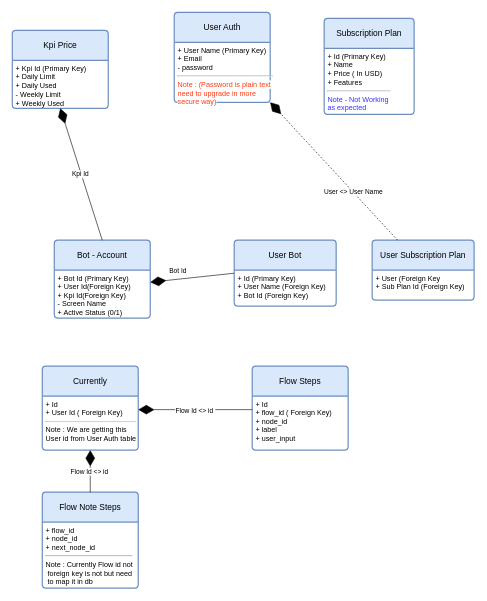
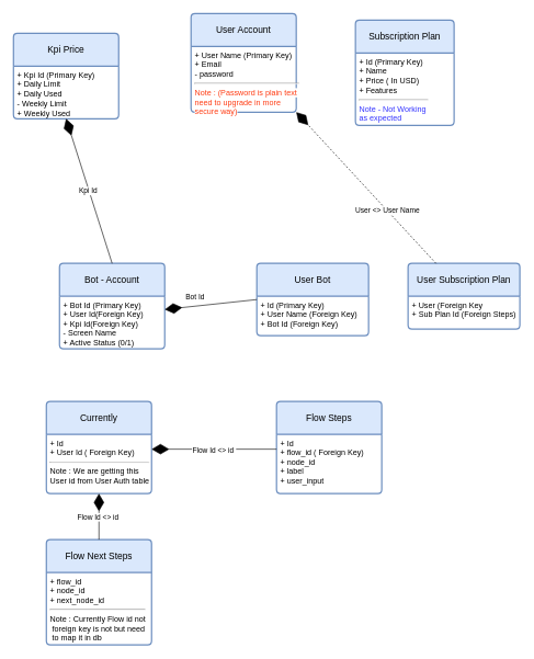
  <mxCell id="0" />
  <mxCell id="1" parent="0" />
  <mxCell id="2" value="Bot - Account" style="swimlane;childLayout=stackLayout;horizontal=1;startSize=50;horizontalStack=0;rounded=1;fontSize=14;fontStyle=0;strokeWidth=2;resizeParent=0;resizeLast=1;shadow=0;dashed=0;align=center;arcSize=4;whiteSpace=wrap;html=1;fillColor=#dae8fc;strokeColor=#6c8ebf;" parent="1" vertex="1"><mxGeometry x="90" y="400" width="160" height="130" as="geometry"><mxRectangle x="150" y="230" width="120" height="50" as="alternateBounds" /></mxGeometry></mxCell>
  <mxCell id="3" value="+ Bot Id (Primary Key)&lt;div&gt;+ User Id(Foreign Key)&lt;br&gt;+ Kpi Id(Foreign Key)&lt;br&gt;- Screen Name&amp;nbsp;&lt;/div&gt;&lt;div&gt;+ Active Status (0/1)&lt;/div&gt;&lt;div&gt;&lt;br&gt;&lt;/div&gt;" style="align=left;strokeColor=none;fillColor=none;spacingLeft=4;fontSize=12;verticalAlign=top;resizable=0;rotatable=0;part=1;html=1;" parent="2" vertex="1"><mxGeometry y="50" width="160" height="80" as="geometry" /></mxCell>
- <mxCell id="4" value="User Auth" style="swimlane;childLayout=stackLayout;horizontal=1;startSize=50;horizontalStack=0;rounded=1;fontSize=14;fontStyle=0;strokeWidth=2;resizeParent=0;resizeLast=1;shadow=0;dashed=0;align=center;arcSize=4;whiteSpace=wrap;html=1;fillColor=#dae8fc;strokeColor=#6c8ebf;" parent="1" vertex="1"><mxGeometry x="290" y="20" width="160" height="150" as="geometry"><mxRectangle x="260" width="120" height="50" as="alternateBounds" /></mxGeometry></mxCell>
+ <mxCell id="4" value="User Account" style="swimlane;childLayout=stackLayout;horizontal=1;startSize=50;horizontalStack=0;rounded=1;fontSize=14;fontStyle=0;strokeWidth=2;resizeParent=0;resizeLast=1;shadow=0;dashed=0;align=center;arcSize=4;whiteSpace=wrap;html=1;fillColor=#dae8fc;strokeColor=#6c8ebf;" parent="1" vertex="1"><mxGeometry x="290" y="20" width="160" height="150" as="geometry"><mxRectangle x="260" width="120" height="50" as="alternateBounds" /></mxGeometry></mxCell>
  <mxCell id="5" value="+ User Name (Primary Key)&lt;div&gt;+ Email&amp;nbsp;&lt;/div&gt;&lt;div&gt;- password&lt;/div&gt;&lt;hr&gt;&lt;div&gt;&lt;span style=&quot;background-color: light-dark(#ffffff, var(--ge-dark-color, #121212));&quot;&gt;&lt;font style=&quot;color: rgb(255, 59, 18);&quot;&gt;Note : (Password is plain text&amp;nbsp;&lt;/font&gt;&lt;/span&gt;&lt;/div&gt;&lt;div&gt;&lt;span style=&quot;background-color: light-dark(#ffffff, var(--ge-dark-color, #121212));&quot;&gt;&lt;font style=&quot;color: rgb(255, 59, 18);&quot;&gt;need to upgrade in more&amp;nbsp;&lt;/font&gt;&lt;/span&gt;&lt;/div&gt;&lt;div&gt;&lt;span style=&quot;background-color: light-dark(#ffffff, var(--ge-dark-color, #121212));&quot;&gt;&lt;font style=&quot;color: rgb(255, 59, 18);&quot;&gt;secure way)&lt;/font&gt;&lt;/span&gt;&amp;nbsp; &amp;nbsp;&lt;/div&gt;" style="align=left;strokeColor=none;fillColor=none;spacingLeft=4;fontSize=12;verticalAlign=top;resizable=0;rotatable=0;part=1;html=1;" parent="4" vertex="1"><mxGeometry y="50" width="160" height="100" as="geometry" /></mxCell>
  <mxCell id="6" value="Kpi Price" style="swimlane;childLayout=stackLayout;horizontal=1;startSize=50;horizontalStack=0;rounded=1;fontSize=14;fontStyle=0;strokeWidth=2;resizeParent=0;resizeLast=1;shadow=0;dashed=0;align=center;arcSize=4;whiteSpace=wrap;html=1;fillColor=#dae8fc;strokeColor=#6c8ebf;" parent="1" vertex="1"><mxGeometry x="20" y="50" width="160" height="130" as="geometry"><mxRectangle x="10" y="100" width="110" height="40" as="alternateBounds" /></mxGeometry></mxCell>
  <mxCell id="7" value="+ Kpi Id (Primary Key)&lt;div&gt;+ Daily Limit&lt;/div&gt;&lt;div&gt;+ Daily Used&amp;nbsp;&lt;/div&gt;&lt;div&gt;- Weekly Limit&lt;/div&gt;&lt;div&gt;+ Weekly Used&lt;span style=&quot;background-color: transparent;&quot;&gt;&amp;nbsp;&amp;nbsp;&lt;/span&gt;&lt;/div&gt;" style="align=left;strokeColor=none;fillColor=none;spacingLeft=4;fontSize=12;verticalAlign=top;resizable=0;rotatable=0;part=1;html=1;" parent="6" vertex="1"><mxGeometry y="50" width="160" height="80" as="geometry" /></mxCell>
  <mxCell id="8" value="Kpi Id&amp;nbsp;" style="endArrow=diamondThin;endFill=1;endSize=24;html=1;exitX=0.5;exitY=0;exitDx=0;exitDy=0;entryX=0.5;entryY=1;entryDx=0;entryDy=0;" parent="1" source="2" target="7" edge="1"><mxGeometry width="160" relative="1" as="geometry"><mxPoint x="590" y="310" as="sourcePoint" /><mxPoint x="90" y="180" as="targetPoint" /><Array as="points" /></mxGeometry></mxCell>
  <mxCell id="9" value="Subscription Plan" style="swimlane;childLayout=stackLayout;horizontal=1;startSize=50;horizontalStack=0;rounded=1;fontSize=14;fontStyle=0;strokeWidth=2;resizeParent=0;resizeLast=1;shadow=0;dashed=0;align=center;arcSize=4;whiteSpace=wrap;html=1;fillColor=#dae8fc;strokeColor=#6c8ebf;" parent="1" vertex="1"><mxGeometry x="540" y="30" width="150" height="160" as="geometry"><mxRectangle x="530" width="120" height="50" as="alternateBounds" /></mxGeometry></mxCell>
  <mxCell id="10" value="+ Id (Primary Key)&lt;div&gt;+ Name&lt;br&gt;+ Price ( In USD)&lt;br&gt;+ Features&lt;/div&gt;&lt;hr&gt;&lt;div&gt;&lt;font style=&quot;color: rgb(51, 51, 255);&quot;&gt;Note - Not Working&amp;nbsp;&lt;/font&gt;&lt;/div&gt;&lt;div&gt;&lt;font style=&quot;color: rgb(51, 51, 255);&quot;&gt;as expected&lt;/font&gt;&amp;nbsp;&lt;/div&gt;&lt;div&gt;&lt;br&gt;&lt;/div&gt;&lt;div&gt;&lt;br&gt;&lt;/div&gt;" style="align=left;strokeColor=none;fillColor=none;spacingLeft=4;fontSize=12;verticalAlign=top;resizable=0;rotatable=0;part=1;html=1;" parent="9" vertex="1"><mxGeometry y="50" width="150" height="110" as="geometry" /></mxCell>
  <mxCell id="11" value="User Subscription Plan" style="swimlane;childLayout=stackLayout;horizontal=1;startSize=50;horizontalStack=0;rounded=1;fontSize=14;fontStyle=0;strokeWidth=2;resizeParent=0;resizeLast=1;shadow=0;dashed=0;align=center;arcSize=4;whiteSpace=wrap;html=1;fillColor=#dae8fc;strokeColor=#6c8ebf;" parent="1" vertex="1"><mxGeometry x="620" y="400" width="170" height="100" as="geometry"><mxRectangle x="600" y="240" width="120" height="50" as="alternateBounds" /></mxGeometry></mxCell>
- <mxCell id="12" value="+ User (Foreign Key&lt;div&gt;+ Sub Plan Id (Foreign Key)&lt;br&gt;&lt;span style=&quot;background-color: transparent;&quot;&gt;&amp;nbsp;&lt;/span&gt;&lt;/div&gt;&lt;div&gt;&lt;br&gt;&lt;/div&gt;&lt;div&gt;&lt;br&gt;&lt;/div&gt;" style="align=left;strokeColor=none;fillColor=none;spacingLeft=4;fontSize=12;verticalAlign=top;resizable=0;rotatable=0;part=1;html=1;" parent="11" vertex="1"><mxGeometry y="50" width="170" height="50" as="geometry" /></mxCell>
+ <mxCell id="12" value="+ User (Foreign Key&lt;div&gt;+ Sub Plan Id (Foreign Steps)&lt;br&gt;&lt;span style=&quot;background-color: transparent;&quot;&gt;&amp;nbsp;&lt;/span&gt;&lt;/div&gt;&lt;div&gt;&lt;br&gt;&lt;/div&gt;&lt;div&gt;&lt;br&gt;&lt;/div&gt;" style="align=left;strokeColor=none;fillColor=none;spacingLeft=4;fontSize=12;verticalAlign=top;resizable=0;rotatable=0;part=1;html=1;" parent="11" vertex="1"><mxGeometry y="50" width="170" height="50" as="geometry" /></mxCell>
  <mxCell id="13" value="" style="endArrow=diamondThin;endFill=1;endSize=24;html=1;entryX=1;entryY=1;entryDx=0;entryDy=0;exitX=0.25;exitY=0;exitDx=0;exitDy=0;dashed=1;" parent="1" source="11" target="4" edge="1"><mxGeometry width="160" relative="1" as="geometry"><mxPoint x="540" y="600" as="sourcePoint" /><mxPoint x="483" y="490" as="targetPoint" /></mxGeometry></mxCell>
  <mxCell id="14" value="User &amp;lt;&amp;gt; User Name&amp;nbsp;" style="edgeLabel;html=1;align=center;verticalAlign=middle;resizable=0;points=[];" parent="13" vertex="1" connectable="0"><mxGeometry x="-0.306" y="-1" relative="1" as="geometry"><mxPoint as="offset" /></mxGeometry></mxCell>
  <mxCell id="15" value="User Bot" style="swimlane;childLayout=stackLayout;horizontal=1;startSize=50;horizontalStack=0;rounded=1;fontSize=14;fontStyle=0;strokeWidth=2;resizeParent=0;resizeLast=1;shadow=0;dashed=0;align=center;arcSize=4;whiteSpace=wrap;html=1;fillColor=#dae8fc;strokeColor=#6c8ebf;" parent="1" vertex="1"><mxGeometry x="390" y="400" width="170" height="110" as="geometry"><mxRectangle x="410" y="230" width="120" height="50" as="alternateBounds" /></mxGeometry></mxCell>
  <mxCell id="16" value="+ Id (Primary Key)&lt;div&gt;+ User Name (Foreign Key)&lt;br&gt;+ Bot Id (Foreign Key)&lt;/div&gt;&lt;div&gt;&lt;br&gt;&lt;/div&gt;&lt;div&gt;&lt;br&gt;&lt;/div&gt;&lt;div&gt;&lt;br&gt;&lt;/div&gt;" style="align=left;strokeColor=none;fillColor=none;spacingLeft=4;fontSize=12;verticalAlign=top;resizable=0;rotatable=0;part=1;html=1;" parent="15" vertex="1"><mxGeometry y="50" width="170" height="60" as="geometry" /></mxCell>
  <mxCell id="17" value="Bot Id" style="endArrow=diamondThin;endFill=1;endSize=24;html=1;exitX=0;exitY=0.5;exitDx=0;exitDy=0;entryX=1;entryY=0.25;entryDx=0;entryDy=0;" parent="1" source="15" target="3" edge="1"><mxGeometry x="0.314" y="-14" width="160" relative="1" as="geometry"><mxPoint x="240" y="230" as="sourcePoint" /><mxPoint x="330" y="210" as="targetPoint" /><Array as="points" /><mxPoint as="offset" /></mxGeometry></mxCell>
  <mxCell id="18" value="Currently" style="swimlane;childLayout=stackLayout;horizontal=1;startSize=50;horizontalStack=0;rounded=1;fontSize=14;fontStyle=0;strokeWidth=2;resizeParent=0;resizeLast=1;shadow=0;dashed=0;align=center;arcSize=4;whiteSpace=wrap;html=1;fillColor=#dae8fc;strokeColor=#6c8ebf;" vertex="1" parent="1"><mxGeometry x="70" y="610" width="160" height="140" as="geometry"><mxRectangle x="150" y="230" width="120" height="50" as="alternateBounds" /></mxGeometry></mxCell>
  <mxCell id="19" value="+ Id&amp;nbsp;&lt;div&gt;+ User Id ( Foreign Key)&lt;/div&gt;&lt;hr&gt;&lt;div&gt;Note : We are getting this&amp;nbsp;&lt;/div&gt;&lt;div&gt;User id from User Auth table&lt;/div&gt;&lt;div&gt;&lt;br&gt;&lt;/div&gt;" style="align=left;strokeColor=none;fillColor=none;spacingLeft=4;fontSize=12;verticalAlign=top;resizable=0;rotatable=0;part=1;html=1;" vertex="1" parent="18"><mxGeometry y="50" width="160" height="90" as="geometry" /></mxCell>
- <mxCell id="20" value="Flow Note Steps" style="swimlane;childLayout=stackLayout;horizontal=1;startSize=50;horizontalStack=0;rounded=1;fontSize=14;fontStyle=0;strokeWidth=2;resizeParent=0;resizeLast=1;shadow=0;dashed=0;align=center;arcSize=4;whiteSpace=wrap;html=1;fillColor=#dae8fc;strokeColor=#6c8ebf;" vertex="1" parent="1"><mxGeometry x="70" y="820" width="160" height="160" as="geometry"><mxRectangle x="150" y="230" width="120" height="50" as="alternateBounds" /></mxGeometry></mxCell>
+ <mxCell id="20" value="Flow Next Steps" style="swimlane;childLayout=stackLayout;horizontal=1;startSize=50;horizontalStack=0;rounded=1;fontSize=14;fontStyle=0;strokeWidth=2;resizeParent=0;resizeLast=1;shadow=0;dashed=0;align=center;arcSize=4;whiteSpace=wrap;html=1;fillColor=#dae8fc;strokeColor=#6c8ebf;" vertex="1" parent="1"><mxGeometry x="70" y="820" width="160" height="160" as="geometry"><mxRectangle x="150" y="230" width="120" height="50" as="alternateBounds" /></mxGeometry></mxCell>
  <mxCell id="21" value="+ flow_id&amp;nbsp;&lt;div&gt;+ node_id&amp;nbsp;&lt;br&gt;&lt;/div&gt;&lt;div&gt;+&amp;nbsp;next_node_id&lt;/div&gt;&lt;hr&gt;&lt;div&gt;Note : Currently Flow id not&lt;/div&gt;&lt;div&gt;&amp;nbsp;foreign&amp;nbsp;&lt;span style=&quot;background-color: transparent;&quot;&gt;key is not but need&lt;/span&gt;&lt;/div&gt;&lt;div&gt;&lt;span style=&quot;background-color: transparent;&quot;&gt;&amp;nbsp;to map it in db&lt;/span&gt;&lt;/div&gt;&lt;div&gt;&lt;br&gt;&lt;/div&gt;" style="align=left;strokeColor=none;fillColor=none;spacingLeft=4;fontSize=12;verticalAlign=top;resizable=0;rotatable=0;part=1;html=1;" vertex="1" parent="20"><mxGeometry y="50" width="160" height="110" as="geometry" /></mxCell>
  <mxCell id="22" value="Flow Steps" style="swimlane;childLayout=stackLayout;horizontal=1;startSize=50;horizontalStack=0;rounded=1;fontSize=14;fontStyle=0;strokeWidth=2;resizeParent=0;resizeLast=1;shadow=0;dashed=0;align=center;arcSize=4;whiteSpace=wrap;html=1;fillColor=#dae8fc;strokeColor=#6c8ebf;" vertex="1" parent="1"><mxGeometry x="420" y="610" width="160" height="140" as="geometry"><mxRectangle x="150" y="230" width="120" height="50" as="alternateBounds" /></mxGeometry></mxCell>
  <mxCell id="23" value="+ Id&amp;nbsp;&amp;nbsp;&lt;div&gt;+ flow_id ( Foreign Key)&lt;br&gt;&lt;/div&gt;&lt;div&gt;+&amp;nbsp;node_id&lt;/div&gt;&lt;div&gt;+&amp;nbsp;label&lt;/div&gt;&lt;div&gt;+&amp;nbsp;user_input&lt;/div&gt;&lt;div&gt;&lt;br&gt;&lt;/div&gt;&lt;div&gt;&lt;br&gt;&lt;/div&gt;&lt;div&gt;&lt;br&gt;&lt;/div&gt;" style="align=left;strokeColor=none;fillColor=none;spacingLeft=4;fontSize=12;verticalAlign=top;resizable=0;rotatable=0;part=1;html=1;" vertex="1" parent="22"><mxGeometry y="50" width="160" height="90" as="geometry" /></mxCell>
  <mxCell id="24" value="" style="endArrow=diamondThin;endFill=1;endSize=24;html=1;exitX=0;exitY=0.25;exitDx=0;exitDy=0;entryX=1;entryY=0.25;entryDx=0;entryDy=0;" edge="1" parent="1" source="23" target="19"><mxGeometry x="0.318" y="-14" width="160" relative="1" as="geometry"><mxPoint x="400" y="465" as="sourcePoint" /><mxPoint x="260" y="480" as="targetPoint" /><Array as="points" /><mxPoint as="offset" /></mxGeometry></mxCell>
  <mxCell id="25" value="Flow Id &amp;lt;&amp;gt; id&amp;nbsp;" style="edgeLabel;html=1;align=center;verticalAlign=middle;resizable=0;points=[];" vertex="1" connectable="0" parent="24"><mxGeometry x="0.009" y="1" relative="1" as="geometry"><mxPoint as="offset" /></mxGeometry></mxCell>
  <mxCell id="26" value="" style="endArrow=diamondThin;endFill=1;endSize=24;html=1;exitX=0.5;exitY=0;exitDx=0;exitDy=0;entryX=0.5;entryY=1;entryDx=0;entryDy=0;" edge="1" parent="1" source="20" target="19"><mxGeometry x="0.314" y="-14" width="160" relative="1" as="geometry"><mxPoint x="380" y="693" as="sourcePoint" /><mxPoint x="240" y="683" as="targetPoint" /><Array as="points" /><mxPoint as="offset" /></mxGeometry></mxCell>
  <mxCell id="27" value="Flow Id &amp;lt;&amp;gt; id&amp;nbsp;" style="edgeLabel;html=1;align=center;verticalAlign=middle;resizable=0;points=[];" vertex="1" connectable="0" parent="26"><mxGeometry x="0.009" y="1" relative="1" as="geometry"><mxPoint as="offset" /></mxGeometry></mxCell>
